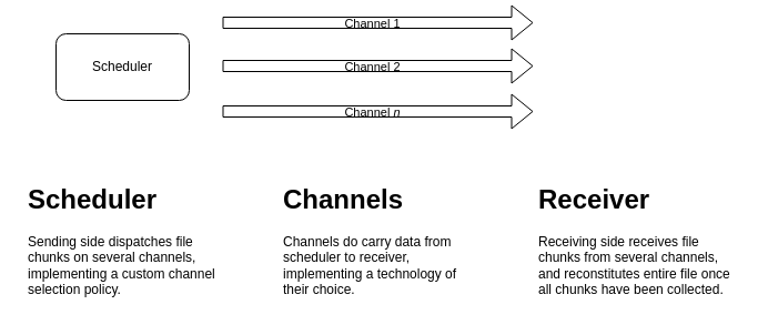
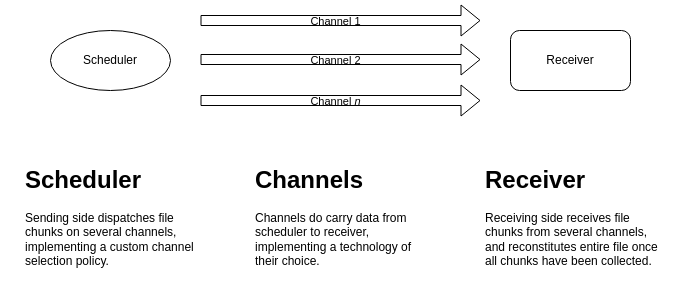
  <mxCell id="0" />
  <mxCell id="1" parent="0" />
- <mxCell id="2" value="Scheduler" style="rounded=1;whiteSpace=wrap;html=1;" vertex="1" parent="1"><mxGeometry x="50" y="30" width="120" height="60" as="geometry" /></mxCell>
+ <mxCell id="2" value="Scheduler" style="ellipse;whiteSpace=wrap;html=1;" vertex="1" parent="1"><mxGeometry x="50" y="30" width="120" height="60" as="geometry" /></mxCell>
+ <mxCell id="3" value="Receiver" style="rounded=1;whiteSpace=wrap;html=1;" vertex="1" parent="1"><mxGeometry x="510" y="30" width="120" height="60" as="geometry" /></mxCell>
  <mxCell id="4" value="" style="shape=flexArrow;endArrow=classic;html=1;rounded=0;" edge="1" parent="1"><mxGeometry width="50" height="50" relative="1" as="geometry"><mxPoint x="200" y="59" as="sourcePoint" /><mxPoint x="480" y="59" as="targetPoint" /></mxGeometry></mxCell>
  <mxCell id="5" value="Channel 2" style="edgeLabel;html=1;align=center;verticalAlign=middle;resizable=0;points=[];labelBackgroundColor=none;" vertex="1" connectable="0" parent="4"><mxGeometry x="0.305" y="2" relative="1" as="geometry"><mxPoint x="-49" y="2" as="offset" /></mxGeometry></mxCell>
  <mxCell id="6" value="" style="shape=flexArrow;endArrow=classic;html=1;rounded=0;" edge="1" parent="1"><mxGeometry width="50" height="50" relative="1" as="geometry"><mxPoint x="200" y="100" as="sourcePoint" /><mxPoint x="480" y="100" as="targetPoint" /></mxGeometry></mxCell>
  <mxCell id="7" value="Channel &lt;i&gt;n&lt;/i&gt;" style="edgeLabel;html=1;align=center;verticalAlign=middle;resizable=0;points=[];labelBackgroundColor=none;" vertex="1" connectable="0" parent="6"><mxGeometry x="0.04" y="-1" relative="1" as="geometry"><mxPoint x="-12" y="-1" as="offset" /></mxGeometry></mxCell>
  <mxCell id="8" value="" style="shape=flexArrow;endArrow=classic;html=1;rounded=0;" edge="1" parent="1"><mxGeometry width="50" height="50" relative="1" as="geometry"><mxPoint x="200" y="20" as="sourcePoint" /><mxPoint x="480" y="20" as="targetPoint" /></mxGeometry></mxCell>
  <mxCell id="9" value="Channel 1" style="edgeLabel;html=1;align=center;verticalAlign=middle;resizable=0;points=[];labelBackgroundColor=none;" vertex="1" connectable="0" parent="8"><mxGeometry x="-0.029" y="-1" relative="1" as="geometry"><mxPoint x="-2" y="-1" as="offset" /></mxGeometry></mxCell>
  <mxCell id="10" value="&lt;h1&gt;Channels&lt;/h1&gt;&lt;p&gt;Channels do carry data from scheduler to receiver, implementing a technology of their choice.&lt;/p&gt;" style="text;html=1;strokeColor=none;fillColor=none;spacing=5;spacingTop=-20;whiteSpace=wrap;overflow=hidden;rounded=0;" vertex="1" parent="1"><mxGeometry x="250" y="160" width="190" height="120" as="geometry" /></mxCell>
  <mxCell id="11" value="&lt;h1&gt;Scheduler&lt;/h1&gt;&lt;p&gt;Sending side dispatches file chunks on several channels, implementing a custom channel selection policy.&lt;/p&gt;" style="text;html=1;strokeColor=none;fillColor=none;spacing=5;spacingTop=-20;whiteSpace=wrap;overflow=hidden;rounded=0;" vertex="1" parent="1"><mxGeometry x="20" y="160" width="180" height="120" as="geometry" /></mxCell>
  <mxCell id="12" value="&lt;h1&gt;Receiver&lt;/h1&gt;&lt;p&gt;Receiving side receives file chunks from several channels, and reconstitutes entire file once all chunks have been collected.&lt;/p&gt;" style="text;html=1;strokeColor=none;fillColor=none;spacing=5;spacingTop=-20;whiteSpace=wrap;overflow=hidden;rounded=0;" vertex="1" parent="1"><mxGeometry x="480" y="160" width="190" height="120" as="geometry" /></mxCell>
